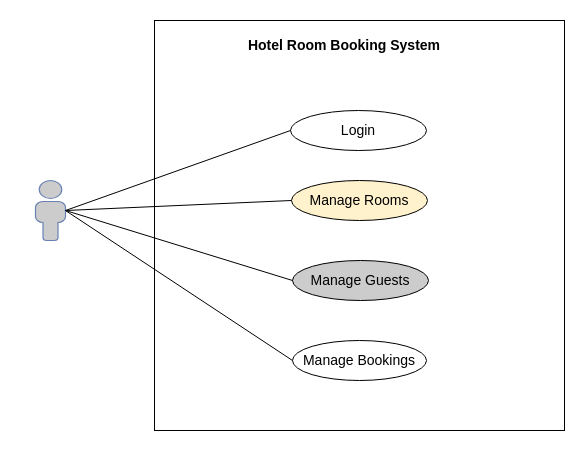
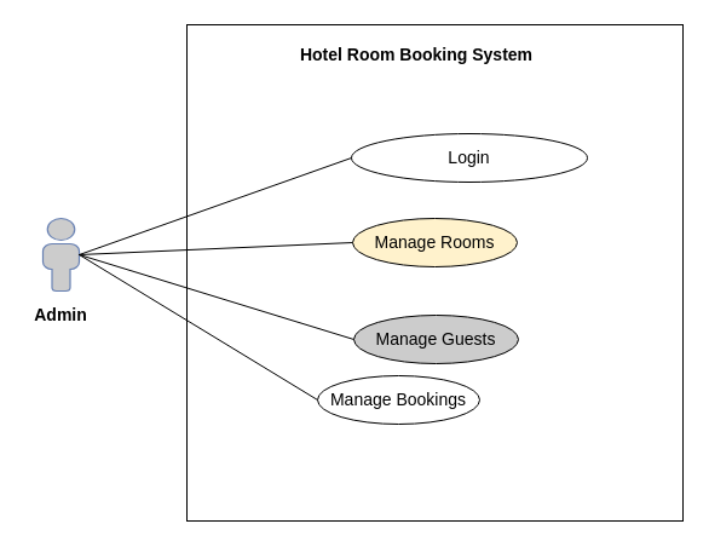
  <mxCell id="0" />
  <mxCell id="1" parent="0" />
  <mxCell id="2" value="" style="rounded=0;whiteSpace=wrap;html=1;" vertex="1" parent="1"><mxGeometry x="154" y="20" width="410" height="410" as="geometry" /></mxCell>
  <mxCell id="3" value="&lt;font style=&quot;font-size: 14px;&quot;&gt;&lt;b&gt;Hotel Room Booking System&lt;/b&gt;&lt;/font&gt;" style="text;html=1;strokeColor=none;fillColor=none;align=center;verticalAlign=middle;whiteSpace=wrap;rounded=0;" vertex="1" parent="1"><mxGeometry x="244" y="30" width="200" height="30" as="geometry" /></mxCell>
- <mxCell id="4" value="Login" style="ellipse;whiteSpace=wrap;html=1;fontSize=14;" vertex="1" parent="1"><mxGeometry x="290" y="110" width="136" height="40" as="geometry" /></mxCell>
+ <mxCell id="4" value="Login" style="ellipse;whiteSpace=wrap;html=1;fontSize=14;" vertex="1" parent="1"><mxGeometry x="290" y="110" width="195" height="40" as="geometry" /></mxCell>
  <mxCell id="5" value="Manage Rooms" style="ellipse;whiteSpace=wrap;html=1;fontSize=14;fillColor=#fff2cc;" vertex="1" parent="1"><mxGeometry x="291" y="180" width="136" height="40" as="geometry" /></mxCell>
  <mxCell id="6" value="Manage Guests" style="ellipse;whiteSpace=wrap;html=1;fontSize=14;fillColor=#cccccc;" vertex="1" parent="1"><mxGeometry x="292" y="260" width="136" height="40" as="geometry" /></mxCell>
- <mxCell id="7" value="Manage Bookings" style="ellipse;whiteSpace=wrap;html=1;fontSize=14;" vertex="1" parent="1"><mxGeometry x="292" y="340" width="134" height="40" as="geometry" /></mxCell>
+ <mxCell id="7" value="Manage Bookings" style="ellipse;whiteSpace=wrap;html=1;fontSize=14;" vertex="1" parent="1"><mxGeometry x="262" y="310" width="134" height="40" as="geometry" /></mxCell>
  <mxCell id="8" value="" style="fontColor=#0066CC;verticalAlign=top;verticalLabelPosition=bottom;labelPosition=center;align=center;html=1;outlineConnect=0;fillColor=#CCCCCC;strokeColor=#6881B3;gradientColor=none;gradientDirection=north;strokeWidth=2;shape=mxgraph.networks.user_male;fontSize=14;" vertex="1" parent="1"><mxGeometry x="35" y="180" width="30" height="60" as="geometry" /></mxCell>
+ <mxCell id="9" value="&lt;b&gt;Admin&lt;/b&gt;" style="text;html=1;strokeColor=none;fillColor=none;align=center;verticalAlign=middle;whiteSpace=wrap;rounded=0;fontSize=14;" vertex="1" parent="1"><mxGeometry x="20" y="245" width="60" height="30" as="geometry" /></mxCell>
  <mxCell id="10" value="" style="endArrow=none;html=1;rounded=0;fontSize=14;exitX=1;exitY=0.5;exitDx=0;exitDy=0;exitPerimeter=0;entryX=0;entryY=0.5;entryDx=0;entryDy=0;" edge="1" parent="1" source="8" target="4"><mxGeometry width="50" height="50" relative="1" as="geometry"><mxPoint x="345" y="200" as="sourcePoint" /><mxPoint x="395" y="150" as="targetPoint" /></mxGeometry></mxCell>
  <mxCell id="11" value="" style="endArrow=none;html=1;rounded=0;fontSize=14;entryX=0;entryY=0.5;entryDx=0;entryDy=0;exitX=1;exitY=0.5;exitDx=0;exitDy=0;exitPerimeter=0;" edge="1" parent="1" source="8" target="5"><mxGeometry width="50" height="50" relative="1" as="geometry"><mxPoint x="75" y="210" as="sourcePoint" /><mxPoint x="300" y="140" as="targetPoint" /></mxGeometry></mxCell>
  <mxCell id="12" value="" style="endArrow=none;html=1;rounded=0;fontSize=14;exitX=1;exitY=0.5;exitDx=0;exitDy=0;exitPerimeter=0;entryX=0;entryY=0.5;entryDx=0;entryDy=0;" edge="1" parent="1" source="8" target="6"><mxGeometry width="50" height="50" relative="1" as="geometry"><mxPoint x="345" y="200" as="sourcePoint" /><mxPoint x="395" y="150" as="targetPoint" /></mxGeometry></mxCell>
  <mxCell id="13" value="" style="endArrow=none;html=1;rounded=0;fontSize=14;entryX=0;entryY=0.5;entryDx=0;entryDy=0;" edge="1" parent="1" target="7"><mxGeometry width="50" height="50" relative="1" as="geometry"><mxPoint x="65" y="210" as="sourcePoint" /><mxPoint x="395" y="150" as="targetPoint" /></mxGeometry></mxCell>
